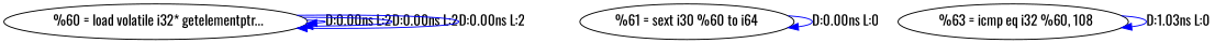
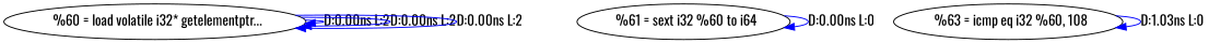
  digraph {
    fontname=Oswald
    node [fontname=Oswald]
    edge [color=blue fontname=Oswald]
    n1 [label="  %60 = load volatile i32* getelementptr..."]
-   n2 [label="%61 = sext i30 %60 to i64"]
+   n2 [label="  %61 = sext i32 %60 to i64"]
    n3 [label="  %63 = icmp eq i32 %60, 108"]
    n1 -> n1 [label="D:0.00ns L:2"]
    n1 -> n1 [label="D:0.00ns L:2"]
    n1 -> n1 [label="D:0.00ns L:2"]
    n2 -> n2 [label="D:0.00ns L:0"]
    n3 -> n3 [label="D:1.03ns L:0"]
  }
